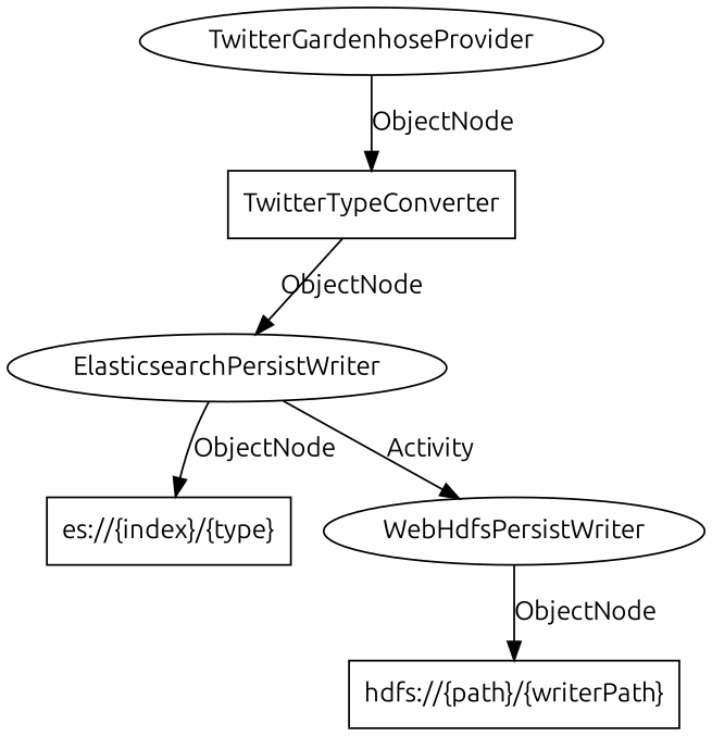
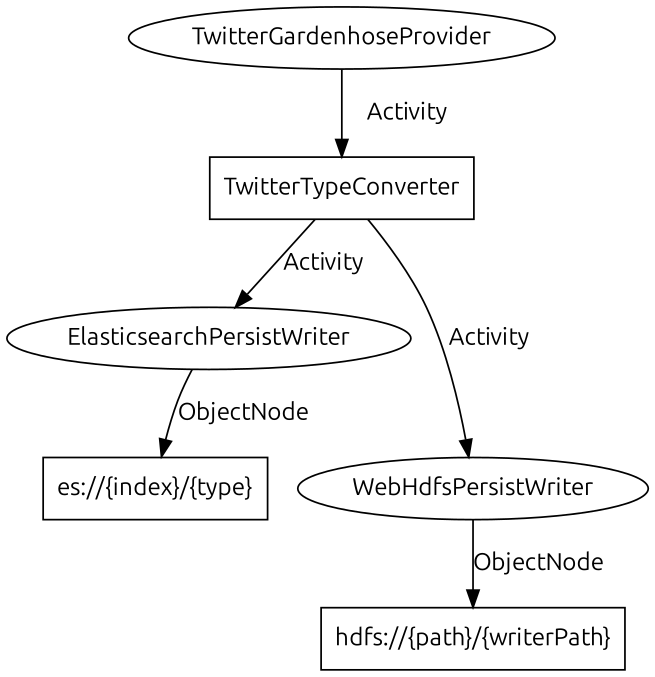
  digraph {
    fontname=Ubuntu
    node [fontname=Ubuntu shape=ellipse]
    edge [fontname=Ubuntu]
    n1 [label=TwitterGardenhoseProvider]
    n2 [label=TwitterTypeConverter shape=box]
    n3 [label=ElasticsearchPersistWriter]
    n4 [label=WebHdfsPersistWriter]
    n5 [label="es://{index}/{type}" shape=box]
    n6 [label="hdfs://{path}/{writerPath}" shape=box]
-   n1 -> n2 [label=ObjectNode]
-   n2 -> n3 [label=ObjectNode]
-   n3 -> n4 [label=Activity]
+   n1 -> n2 [label=Activity]
+   n2 -> n3 [label=Activity]
+   n2 -> n4 [label=Activity]
    n3 -> n5 [label=ObjectNode]
    n4 -> n6 [label=ObjectNode]
  }
